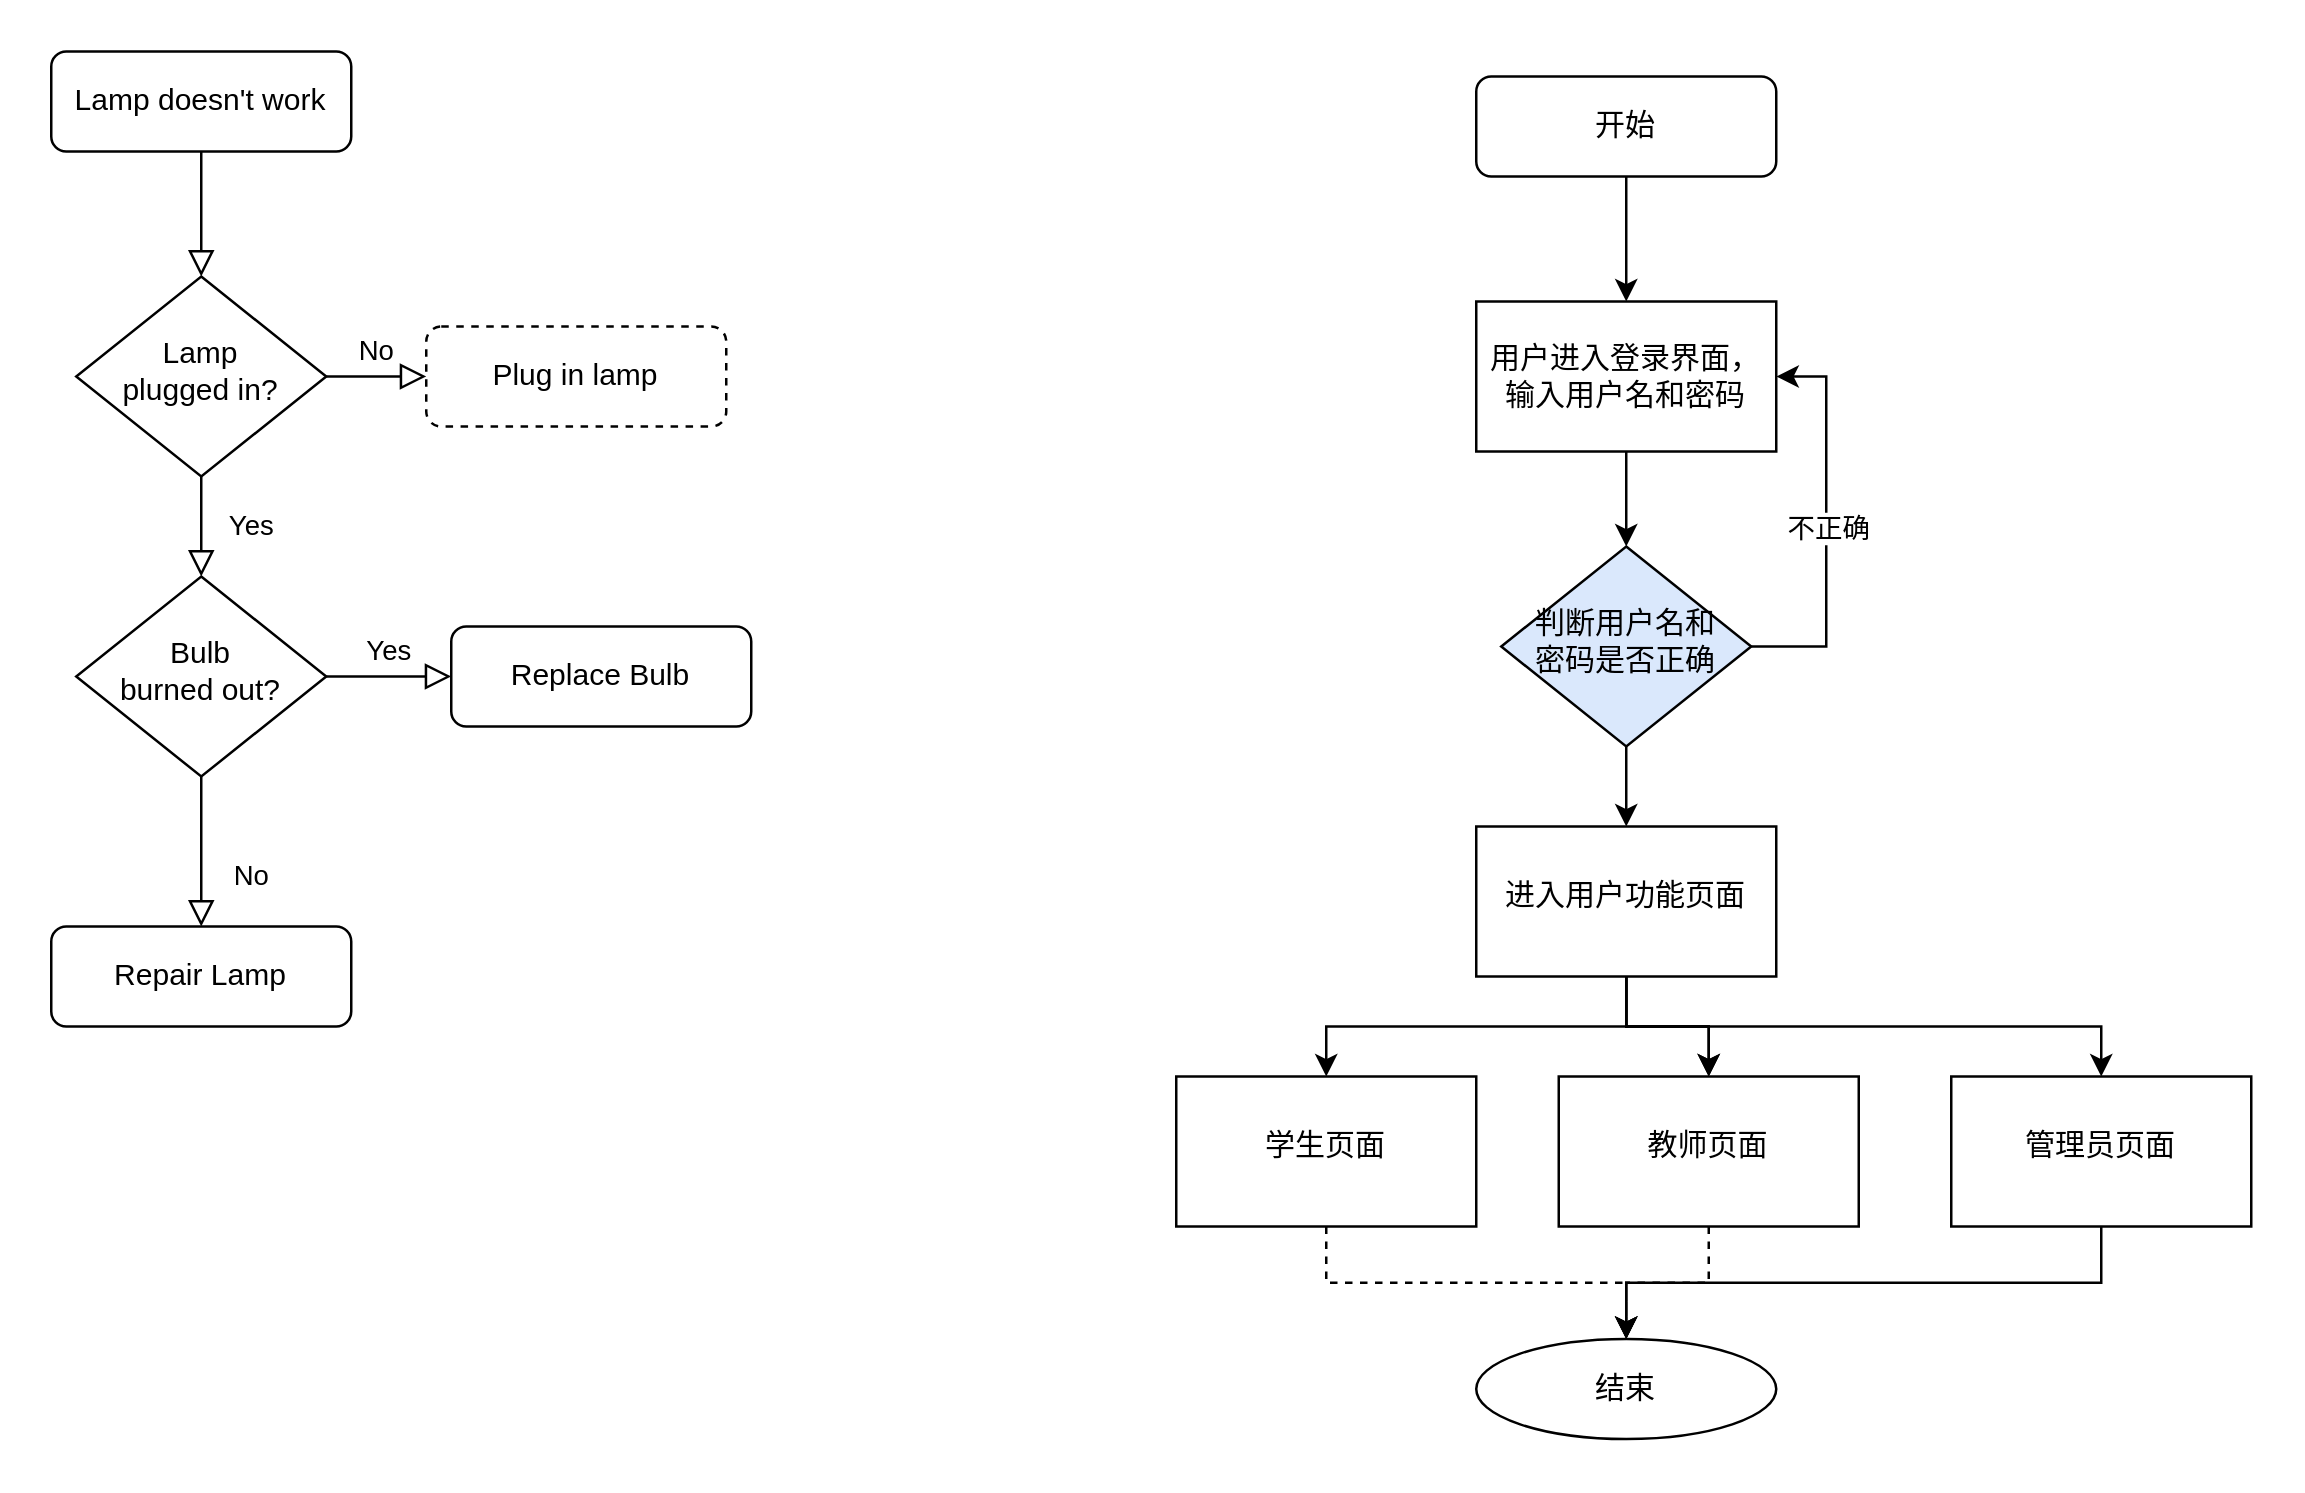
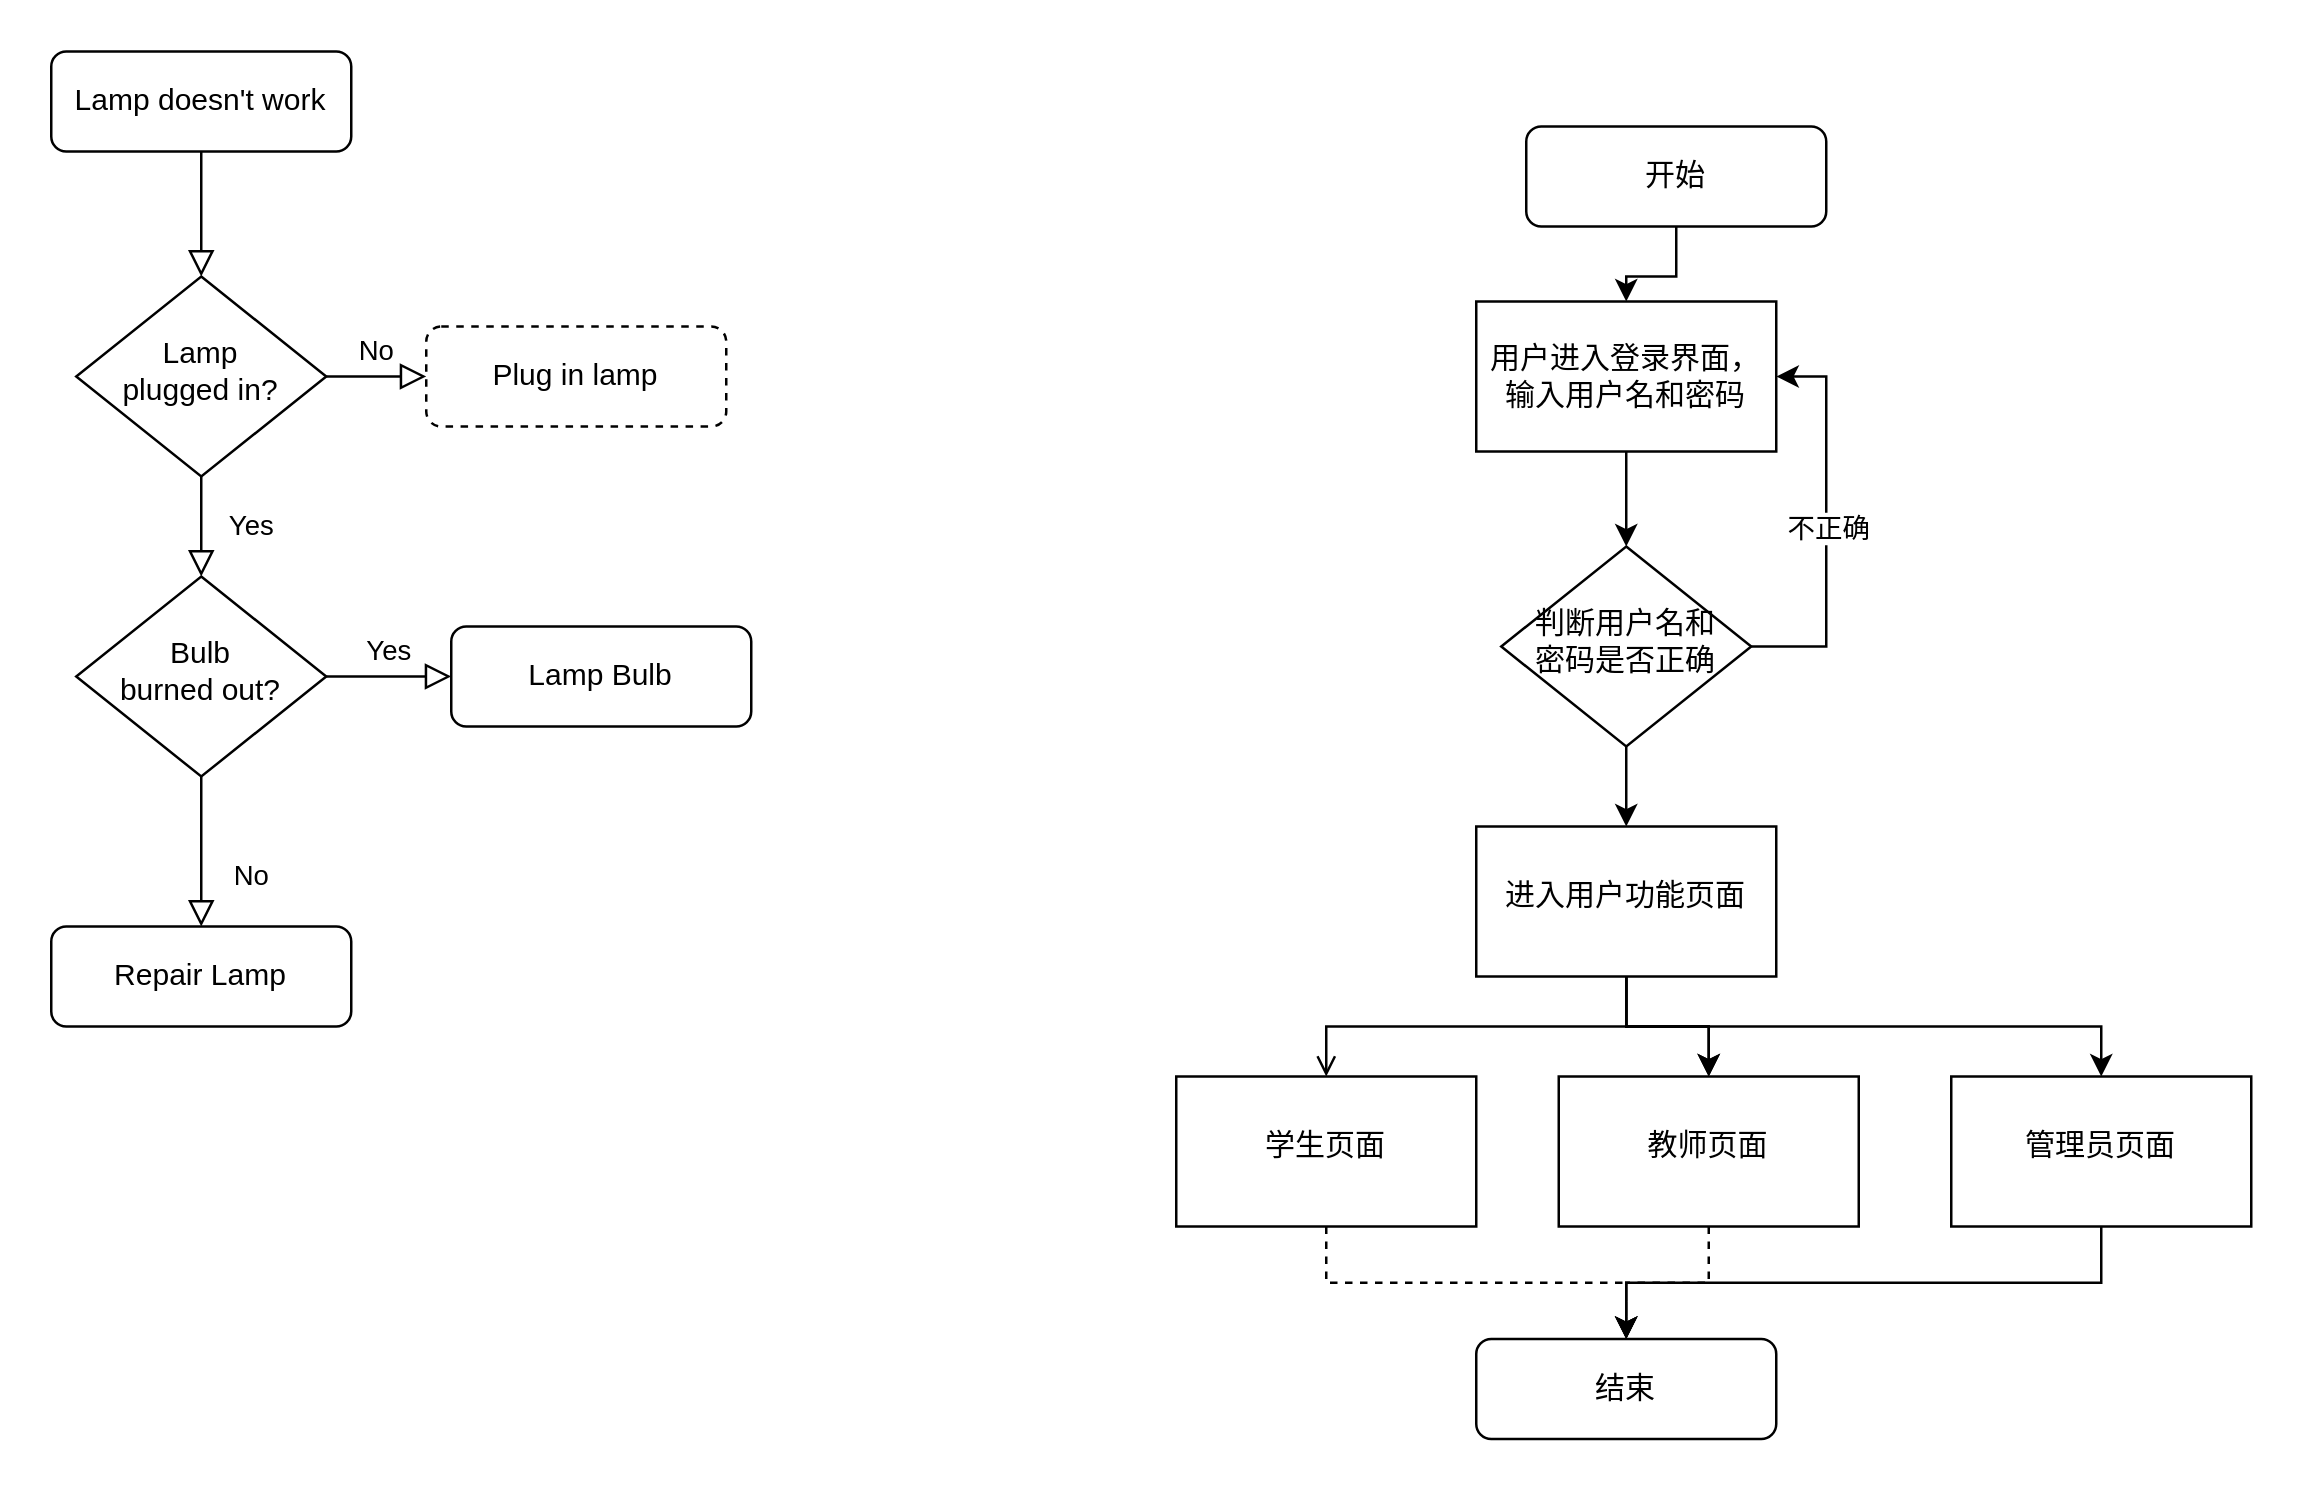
  <mxCell id="0" />
  <mxCell id="1" parent="0" />
  <mxCell id="2" value="" style="rounded=0;html=1;jettySize=auto;orthogonalLoop=1;fontSize=11;endArrow=block;endFill=0;endSize=8;strokeWidth=1;shadow=0;labelBackgroundColor=none;edgeStyle=orthogonalEdgeStyle;" parent="1" source="3" target="6" edge="1"><mxGeometry relative="1" as="geometry" /></mxCell>
  <mxCell id="3" value="Lamp doesn't work" style="rounded=1;whiteSpace=wrap;html=1;fontSize=12;glass=0;strokeWidth=1;shadow=0;" parent="1" vertex="1"><mxGeometry x="20" y="20" width="120" height="40" as="geometry" /></mxCell>
  <mxCell id="4" value="Yes" style="rounded=0;html=1;jettySize=auto;orthogonalLoop=1;fontSize=11;endArrow=block;endFill=0;endSize=8;strokeWidth=1;shadow=0;labelBackgroundColor=none;edgeStyle=orthogonalEdgeStyle;" parent="1" source="6" target="10" edge="1"><mxGeometry y="20" relative="1" as="geometry"><mxPoint as="offset" /></mxGeometry></mxCell>
  <mxCell id="5" value="No" style="edgeStyle=orthogonalEdgeStyle;rounded=0;html=1;jettySize=auto;orthogonalLoop=1;fontSize=11;endArrow=block;endFill=0;endSize=8;strokeWidth=1;shadow=0;labelBackgroundColor=none;" parent="1" source="6" target="7" edge="1"><mxGeometry y="10" relative="1" as="geometry"><mxPoint as="offset" /></mxGeometry></mxCell>
  <mxCell id="6" value="Lamp&lt;br&gt;plugged in?" style="rhombus;whiteSpace=wrap;html=1;shadow=0;fontFamily=Helvetica;fontSize=12;align=center;strokeWidth=1;spacing=6;spacingTop=-4;" parent="1" vertex="1"><mxGeometry x="30" y="110" width="100" height="80" as="geometry" /></mxCell>
  <mxCell id="7" value="Plug in lamp" style="rounded=1;whiteSpace=wrap;html=1;fontSize=12;glass=0;strokeWidth=1;shadow=0;dashed=1;" parent="1" vertex="1"><mxGeometry x="170" y="130" width="120" height="40" as="geometry" /></mxCell>
  <mxCell id="8" value="No" style="rounded=0;html=1;jettySize=auto;orthogonalLoop=1;fontSize=11;endArrow=block;endFill=0;endSize=8;strokeWidth=1;shadow=0;labelBackgroundColor=none;edgeStyle=orthogonalEdgeStyle;" parent="1" source="10" target="11" edge="1"><mxGeometry x="0.333" y="20" relative="1" as="geometry"><mxPoint as="offset" /></mxGeometry></mxCell>
  <mxCell id="9" value="Yes" style="edgeStyle=orthogonalEdgeStyle;rounded=0;html=1;jettySize=auto;orthogonalLoop=1;fontSize=11;endArrow=block;endFill=0;endSize=8;strokeWidth=1;shadow=0;labelBackgroundColor=none;" parent="1" source="10" target="12" edge="1"><mxGeometry y="10" relative="1" as="geometry"><mxPoint as="offset" /></mxGeometry></mxCell>
  <mxCell id="10" value="Bulb&lt;br&gt;burned out?" style="rhombus;whiteSpace=wrap;html=1;shadow=0;fontFamily=Helvetica;fontSize=12;align=center;strokeWidth=1;spacing=6;spacingTop=-4;" parent="1" vertex="1"><mxGeometry x="30" y="230" width="100" height="80" as="geometry" /></mxCell>
  <mxCell id="11" value="Repair Lamp" style="rounded=1;whiteSpace=wrap;html=1;fontSize=12;glass=0;strokeWidth=1;shadow=0;" parent="1" vertex="1"><mxGeometry x="20" y="370" width="120" height="40" as="geometry" /></mxCell>
- <mxCell id="12" value="Replace Bulb" style="rounded=1;whiteSpace=wrap;html=1;fontSize=12;glass=0;strokeWidth=1;shadow=0;" parent="1" vertex="1"><mxGeometry x="180" y="250" width="120" height="40" as="geometry" /></mxCell>
+ <mxCell id="12" value="Lamp Bulb" style="rounded=1;whiteSpace=wrap;html=1;fontSize=12;glass=0;strokeWidth=1;shadow=0;" parent="1" vertex="1"><mxGeometry x="180" y="250" width="120" height="40" as="geometry" /></mxCell>
  <mxCell id="13" value="" style="group" parent="1" vertex="1" connectable="0"><mxGeometry x="470" y="30" width="430" height="545" as="geometry" /></mxCell>
- <mxCell id="14" value="开始" style="rounded=1;whiteSpace=wrap;html=1;fontSize=12;glass=0;strokeWidth=1;shadow=0;" parent="13" vertex="1"><mxGeometry x="120" width="120" height="40" as="geometry" /></mxCell>
- <mxCell id="15" value="判断用户名和&lt;br&gt;密码是否正确" style="rhombus;whiteSpace=wrap;html=1;shadow=0;fontFamily=Helvetica;fontSize=12;align=center;strokeWidth=1;spacing=6;spacingTop=-4;fillColor=#dae8fc;" parent="13" vertex="1"><mxGeometry x="130" y="188" width="100" height="80" as="geometry" /></mxCell>
+ <mxCell id="14" value="开始" style="rounded=1;whiteSpace=wrap;html=1;fontSize=12;glass=0;strokeWidth=1;shadow=0;" parent="13" vertex="1"><mxGeometry x="140" y="20" width="120" height="40" as="geometry" /></mxCell>
+ <mxCell id="15" value="判断用户名和&lt;br&gt;密码是否正确" style="rhombus;whiteSpace=wrap;html=1;shadow=0;fontFamily=Helvetica;fontSize=12;align=center;strokeWidth=1;spacing=6;spacingTop=-4;" parent="13" vertex="1"><mxGeometry x="130" y="188" width="100" height="80" as="geometry" /></mxCell>
  <mxCell id="16" style="edgeStyle=orthogonalEdgeStyle;rounded=0;orthogonalLoop=1;jettySize=auto;html=1;exitX=0.5;exitY=1;exitDx=0;exitDy=0;entryX=0.5;entryY=0;entryDx=0;entryDy=0;" parent="13" source="17" target="15" edge="1"><mxGeometry relative="1" as="geometry" /></mxCell>
  <mxCell id="17" value="用户进入登录界面，输入用户名和密码" style="whiteSpace=wrap;html=1;rounded=0;glass=0;strokeWidth=1;shadow=0;" parent="13" vertex="1"><mxGeometry x="120" y="90" width="120" height="60" as="geometry" /></mxCell>
  <mxCell id="18" value="" style="edgeStyle=orthogonalEdgeStyle;rounded=0;orthogonalLoop=1;jettySize=auto;html=1;" parent="13" source="14" target="17" edge="1"><mxGeometry relative="1" as="geometry" /></mxCell>
  <mxCell id="19" style="edgeStyle=orthogonalEdgeStyle;rounded=0;orthogonalLoop=1;jettySize=auto;html=1;entryX=1;entryY=0.5;entryDx=0;entryDy=0;" parent="13" source="15" target="17" edge="1"><mxGeometry relative="1" as="geometry"><Array as="points"><mxPoint x="260" y="228" /><mxPoint x="260" y="120" /></Array></mxGeometry></mxCell>
  <mxCell id="20" value="不正确" style="edgeLabel;html=1;align=center;verticalAlign=middle;resizable=0;points=[];" parent="19" vertex="1" connectable="0"><mxGeometry x="-0.177" y="-9" relative="1" as="geometry"><mxPoint x="-9" y="-13" as="offset" /></mxGeometry></mxCell>
  <mxCell id="21" value="进入用户功能页面" style="whiteSpace=wrap;html=1;shadow=0;strokeWidth=1;spacing=6;spacingTop=-4;" parent="13" vertex="1"><mxGeometry x="120" y="300" width="120" height="60" as="geometry" /></mxCell>
  <mxCell id="22" value="" style="edgeStyle=orthogonalEdgeStyle;rounded=0;orthogonalLoop=1;jettySize=auto;html=1;" parent="13" source="15" target="21" edge="1"><mxGeometry relative="1" as="geometry" /></mxCell>
  <mxCell id="23" value="学生页面" style="whiteSpace=wrap;html=1;shadow=0;strokeWidth=1;spacing=6;spacingTop=-4;" parent="13" vertex="1"><mxGeometry y="400" width="120" height="60" as="geometry" /></mxCell>
- <mxCell id="24" value="" style="edgeStyle=orthogonalEdgeStyle;rounded=0;orthogonalLoop=1;jettySize=auto;html=1;" parent="13" source="21" target="23" edge="1"><mxGeometry relative="1" as="geometry" /></mxCell>
+ <mxCell id="24" value="" style="edgeStyle=orthogonalEdgeStyle;rounded=0;orthogonalLoop=1;jettySize=auto;html=1;endArrow=open;" parent="13" source="21" target="23" edge="1"><mxGeometry relative="1" as="geometry" /></mxCell>
  <mxCell id="25" value="教师页面" style="whiteSpace=wrap;html=1;shadow=0;strokeWidth=1;spacing=6;spacingTop=-4;" parent="13" vertex="1"><mxGeometry x="153" y="400" width="120" height="60" as="geometry" /></mxCell>
  <mxCell id="26" value="" style="edgeStyle=orthogonalEdgeStyle;rounded=0;orthogonalLoop=1;jettySize=auto;html=1;" parent="13" source="21" target="25" edge="1"><mxGeometry relative="1" as="geometry" /></mxCell>
  <mxCell id="27" value="" style="edgeStyle=orthogonalEdgeStyle;rounded=0;orthogonalLoop=1;jettySize=auto;html=1;" parent="13" source="21" target="25" edge="1"><mxGeometry relative="1" as="geometry" /></mxCell>
  <mxCell id="28" value="管理员页面" style="whiteSpace=wrap;html=1;shadow=0;strokeWidth=1;spacing=6;spacingTop=-4;" parent="13" vertex="1"><mxGeometry x="310" y="400" width="120" height="60" as="geometry" /></mxCell>
  <mxCell id="29" value="" style="edgeStyle=orthogonalEdgeStyle;rounded=0;orthogonalLoop=1;jettySize=auto;html=1;exitX=0.5;exitY=1;exitDx=0;exitDy=0;" parent="13" source="21" target="28" edge="1"><mxGeometry relative="1" as="geometry" /></mxCell>
- <mxCell id="30" value="结束" style="ellipse;whiteSpace=wrap;html=1;fontSize=12;glass=0;strokeWidth=1;shadow=0;" parent="13" vertex="1"><mxGeometry x="120" y="505" width="120" height="40" as="geometry" /></mxCell>
+ <mxCell id="30" value="结束" style="rounded=1;whiteSpace=wrap;html=1;fontSize=12;glass=0;strokeWidth=1;shadow=0;" parent="13" vertex="1"><mxGeometry x="120" y="505" width="120" height="40" as="geometry" /></mxCell>
  <mxCell id="31" style="edgeStyle=orthogonalEdgeStyle;rounded=0;orthogonalLoop=1;jettySize=auto;html=1;exitX=0.5;exitY=1;exitDx=0;exitDy=0;entryX=0.5;entryY=0;entryDx=0;entryDy=0;dashed=1;" parent="13" source="23" target="30" edge="1"><mxGeometry relative="1" as="geometry" /></mxCell>
  <mxCell id="32" style="edgeStyle=orthogonalEdgeStyle;rounded=0;orthogonalLoop=1;jettySize=auto;html=1;exitX=0.5;exitY=1;exitDx=0;exitDy=0;entryX=0.5;entryY=0;entryDx=0;entryDy=0;dashed=1;" parent="13" source="25" target="30" edge="1"><mxGeometry relative="1" as="geometry" /></mxCell>
  <mxCell id="33" style="edgeStyle=orthogonalEdgeStyle;rounded=0;orthogonalLoop=1;jettySize=auto;html=1;exitX=0.5;exitY=1;exitDx=0;exitDy=0;entryX=0.5;entryY=0;entryDx=0;entryDy=0;" parent="13" source="28" target="30" edge="1"><mxGeometry relative="1" as="geometry"><mxPoint x="180" y="500" as="targetPoint" /></mxGeometry></mxCell>
